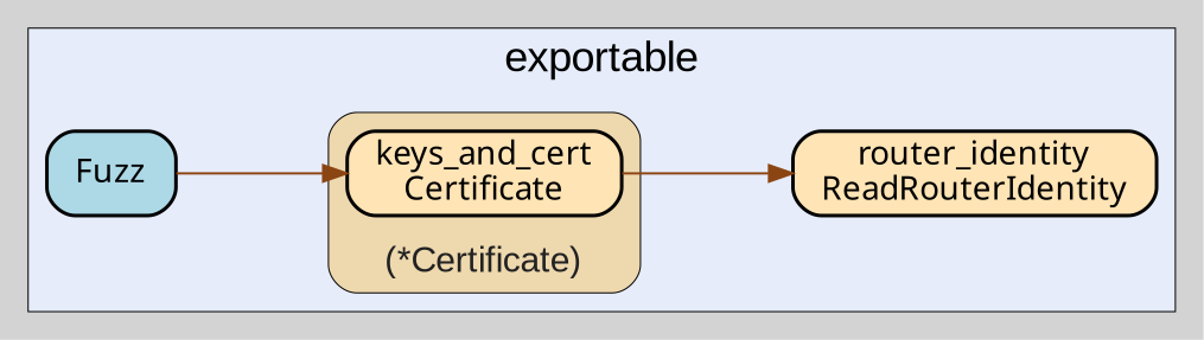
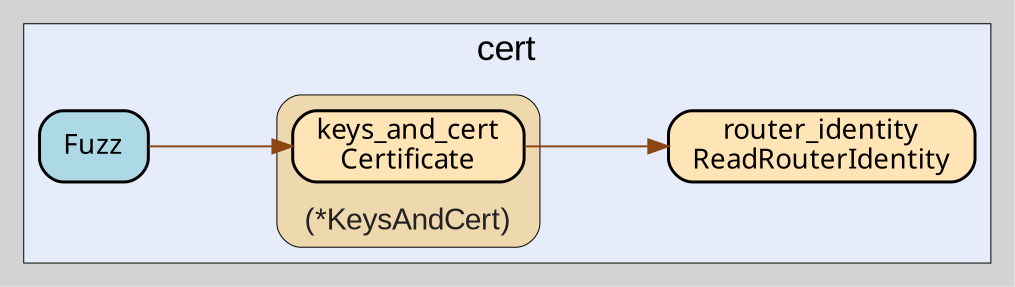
  digraph {
    bgcolor=lightgray
    fontname=Arial
    fontsize=14
    labeljust=l
    nodesep=0.35
    penwidth=0.5
    rankdir=LR
    style=solid
    node [fillcolor=moccasin fontname=Verdana margin="0.16,0.0" penwidth=1.5 shape=box style="filled,rounded"]
    edge [color=saddlebrown minlen=2]
    n1 [label="keys_and_cert\nCertificate"]
    n2 [fillcolor=lightblue label=Fuzz]
    n3 [label="router_identity\nReadRouterIdentity"]
    subgraph cluster_1 {
      bgcolor="#e6ecfa"
      fontsize=18
-     label=exportable
+     label=cert
      labeljust=c
      labelloc=t
      n2
      n3
      subgraph cluster_2 {
        bgcolor="#e6ecfa"
        fillcolor=wheat2
        fontcolor="#222222"
        fontsize=15
-       label="(*Certificate)"
+       label="(*KeysAndCert)"
        labeljust=c
        labelloc=b
        style="rounded,filled"
        n1
      }
    }
    n1 -> n3
    n2 -> n1
  }
